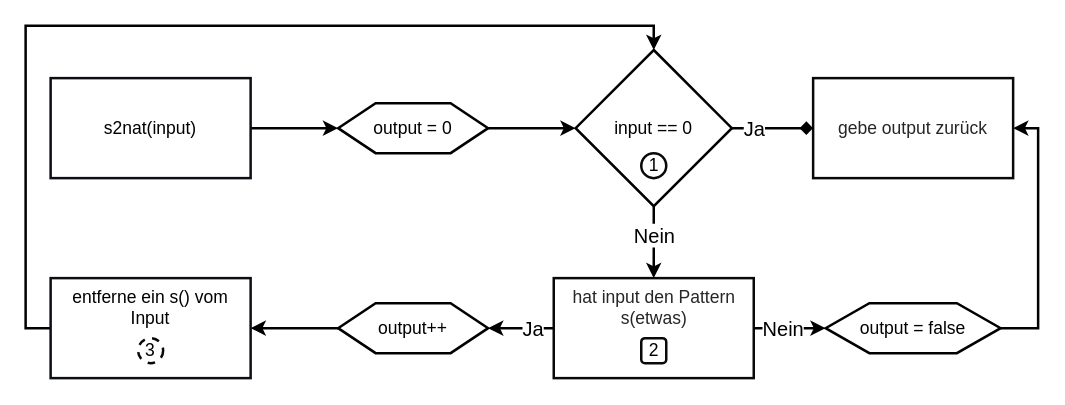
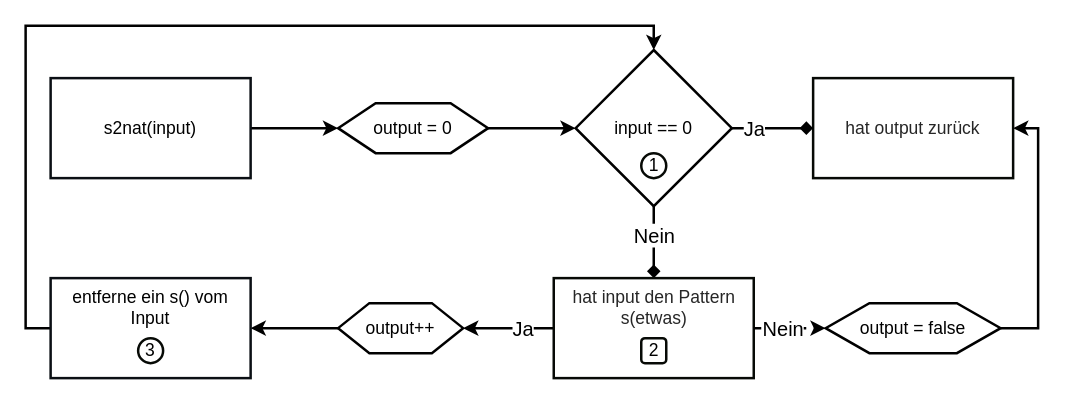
  <mxCell id="0" />
  <mxCell id="1" parent="0" />
  <mxCell id="2" style="edgeStyle=orthogonalEdgeStyle;rounded=0;orthogonalLoop=1;jettySize=auto;html=1;entryX=0;entryY=0.5;entryDx=0;entryDy=0;strokeWidth=2;" parent="1" source="3" target="13" edge="1"><mxGeometry relative="1" as="geometry" /></mxCell>
  <mxCell id="3" value="&lt;font style=&quot;font-size: 14px&quot;&gt;s2nat(input)&lt;/font&gt;" style="rounded=0;whiteSpace=wrap;html=1;strokeWidth=2;fillColor=none;strokeColor=#0B0F14;" parent="1" vertex="1"><mxGeometry x="40" y="62" width="160" height="80" as="geometry" /></mxCell>
- <mxCell id="4" value="&lt;span style=&quot;font-size: 14px&quot;&gt;&lt;font color=&quot;#262626&quot;&gt;gebe output zurück&lt;/font&gt;&lt;/span&gt;" style="rounded=0;whiteSpace=wrap;html=1;strokeWidth=2;fillColor=none;strokeColor=#070A06;" parent="1" vertex="1"><mxGeometry x="650" y="62" width="160" height="80" as="geometry" /></mxCell>
+ <mxCell id="4" value="&lt;span style=&quot;font-size: 14px&quot;&gt;&lt;font color=&quot;#262626&quot;&gt;hat output zurück&lt;/font&gt;&lt;/span&gt;" style="rounded=0;whiteSpace=wrap;html=1;strokeWidth=2;fillColor=none;strokeColor=#070A06;" parent="1" vertex="1"><mxGeometry x="650" y="62" width="160" height="80" as="geometry" /></mxCell>
  <mxCell id="5" style="edgeStyle=orthogonalEdgeStyle;rounded=0;orthogonalLoop=1;jettySize=auto;html=1;entryX=0;entryY=0.5;entryDx=0;entryDy=0;strokeWidth=2;endArrow=diamond;" parent="1" source="9" target="4" edge="1"><mxGeometry relative="1" as="geometry" /></mxCell>
  <mxCell id="6" value="&lt;font style=&quot;font-size: 16px&quot;&gt;Ja&lt;/font&gt;" style="text;html=1;align=center;verticalAlign=middle;resizable=0;points=[];labelBackgroundColor=#ffffff;" parent="5" vertex="1" connectable="0"><mxGeometry x="-0.015" relative="1" as="geometry"><mxPoint x="-14.5" as="offset" /></mxGeometry></mxCell>
- <mxCell id="7" style="edgeStyle=orthogonalEdgeStyle;rounded=0;orthogonalLoop=1;jettySize=auto;html=1;strokeWidth=2;entryX=0.5;entryY=0;entryDx=0;entryDy=0;" parent="1" source="9" target="19" edge="1"><mxGeometry relative="1" as="geometry"><Array as="points"><mxPoint x="523" y="190" /><mxPoint x="523" y="190" /></Array><mxPoint x="730" y="242" as="targetPoint" /></mxGeometry></mxCell>
+ <mxCell id="7" style="edgeStyle=orthogonalEdgeStyle;rounded=0;orthogonalLoop=1;jettySize=auto;html=1;strokeWidth=2;entryX=0.5;entryY=0;entryDx=0;entryDy=0;endArrow=diamond;" parent="1" source="9" target="19" edge="1"><mxGeometry relative="1" as="geometry"><Array as="points"><mxPoint x="523" y="190" /><mxPoint x="523" y="190" /></Array><mxPoint x="730" y="242" as="targetPoint" /></mxGeometry></mxCell>
  <mxCell id="8" value="&lt;font style=&quot;font-size: 16px&quot;&gt;Nein&lt;/font&gt;" style="text;html=1;align=center;verticalAlign=middle;resizable=0;points=[];labelBackgroundColor=#ffffff;" parent="7" vertex="1" connectable="0"><mxGeometry x="-0.019" y="-3" relative="1" as="geometry"><mxPoint x="3" y="-5" as="offset" /></mxGeometry></mxCell>
  <mxCell id="9" value="&lt;span style=&quot;font-size: 14px&quot;&gt;input == 0&lt;/span&gt;" style="rhombus;whiteSpace=wrap;html=1;comic=0;strokeWidth=2;fillColor=none;" parent="1" vertex="1"><mxGeometry x="460" y="39.5" width="125" height="125" as="geometry" /></mxCell>
  <mxCell id="10" style="edgeStyle=orthogonalEdgeStyle;rounded=0;orthogonalLoop=1;jettySize=auto;html=1;entryX=1;entryY=0.5;entryDx=0;entryDy=0;strokeWidth=2;exitX=0;exitY=0.5;exitDx=0;exitDy=0;" parent="1" source="19" target="17" edge="1"><mxGeometry relative="1" as="geometry"><mxPoint x="660" y="262" as="sourcePoint" /><mxPoint x="600" y="262" as="targetPoint" /></mxGeometry></mxCell>
  <mxCell id="11" value="&lt;font style=&quot;font-size: 16px&quot;&gt;Ja&lt;/font&gt;" style="edgeLabel;html=1;align=center;verticalAlign=middle;resizable=0;points=[];" parent="10" vertex="1" connectable="0"><mxGeometry x="-0.2" y="-5" relative="1" as="geometry"><mxPoint x="4" y="5" as="offset" /></mxGeometry></mxCell>
  <mxCell id="12" style="edgeStyle=orthogonalEdgeStyle;rounded=0;orthogonalLoop=1;jettySize=auto;html=1;entryX=0;entryY=0.5;entryDx=0;entryDy=0;strokeWidth=2;" parent="1" source="13" target="9" edge="1"><mxGeometry relative="1" as="geometry" /></mxCell>
  <mxCell id="13" value="&lt;font style=&quot;font-size: 14px&quot;&gt;output = 0&lt;/font&gt;" style="shape=hexagon;perimeter=hexagonPerimeter2;whiteSpace=wrap;html=1;strokeWidth=2;fillColor=none;" parent="1" vertex="1"><mxGeometry x="270" y="82" width="120" height="40" as="geometry" /></mxCell>
  <mxCell id="14" value="&lt;font style=&quot;font-size: 14px&quot;&gt;1&lt;/font&gt;" style="ellipse;whiteSpace=wrap;html=1;strokeColor=#070A06;strokeWidth=2;gradientColor=#ffffff;fillColor=none;" parent="1" vertex="1"><mxGeometry x="512.5" y="122" width="20" height="20" as="geometry" /></mxCell>
  <mxCell id="15" style="edgeStyle=orthogonalEdgeStyle;rounded=0;orthogonalLoop=1;jettySize=auto;html=1;strokeWidth=2;entryX=1;entryY=0.5;entryDx=0;entryDy=0;exitX=1;exitY=0.5;exitDx=0;exitDy=0;" parent="1" source="20" target="4" edge="1"><mxGeometry relative="1" as="geometry"><mxPoint x="840" y="262" as="targetPoint" /><mxPoint x="800" y="262" as="sourcePoint" /><Array as="points"><mxPoint x="830" y="262" /><mxPoint x="830" y="102" /></Array></mxGeometry></mxCell>
  <mxCell id="16" style="edgeStyle=orthogonalEdgeStyle;rounded=0;orthogonalLoop=1;jettySize=auto;html=1;entryX=1;entryY=0.5;entryDx=0;entryDy=0;strokeWidth=2;" parent="1" source="17" target="23" edge="1"><mxGeometry relative="1" as="geometry"><mxPoint x="190" y="262" as="targetPoint" /></mxGeometry></mxCell>
- <mxCell id="17" value="&lt;font style=&quot;font-size: 14px&quot;&gt;output++&lt;/font&gt;" style="shape=hexagon;perimeter=hexagonPerimeter2;whiteSpace=wrap;html=1;strokeWidth=2;fillColor=none;" parent="1" vertex="1"><mxGeometry x="270" y="242" width="120" height="40" as="geometry" /></mxCell>
+ <mxCell id="17" value="&lt;font style=&quot;font-size: 14px&quot;&gt;output++&lt;/font&gt;" style="shape=hexagon;perimeter=hexagonPerimeter2;whiteSpace=wrap;html=1;strokeWidth=2;fillColor=none;" parent="1" vertex="1"><mxGeometry x="270" y="242" width="100" height="40" as="geometry" /></mxCell>
  <mxCell id="18" style="edgeStyle=orthogonalEdgeStyle;rounded=0;orthogonalLoop=1;jettySize=auto;html=1;strokeWidth=2;exitX=0;exitY=0.5;exitDx=0;exitDy=0;entryX=0.5;entryY=0;entryDx=0;entryDy=0;" parent="1" source="23" target="9" edge="1"><mxGeometry relative="1" as="geometry"><mxPoint x="312.5" y="39.5" as="targetPoint" /><mxPoint x="50" y="262" as="sourcePoint" /><Array as="points"><mxPoint x="20" y="262" /><mxPoint x="20" y="20" /><mxPoint x="523" y="20" /></Array></mxGeometry></mxCell>
  <mxCell id="19" value="&lt;font color=&quot;#262626&quot;&gt;&lt;span style=&quot;font-size: 14px&quot;&gt;hat input den Pattern s(etwas)&lt;br&gt;&lt;br&gt;&lt;br&gt;&lt;/span&gt;&lt;/font&gt;" style="rounded=0;whiteSpace=wrap;html=1;strokeWidth=2;fillColor=none;strokeColor=#070A06;" parent="1" vertex="1"><mxGeometry x="442.5" y="222" width="160" height="80" as="geometry" /></mxCell>
  <mxCell id="20" value="&lt;font style=&quot;font-size: 14px&quot;&gt;output = false&lt;/font&gt;" style="shape=hexagon;perimeter=hexagonPerimeter2;whiteSpace=wrap;html=1;strokeWidth=2;fillColor=none;" parent="1" vertex="1"><mxGeometry x="660" y="242" width="140" height="40" as="geometry" /></mxCell>
- <mxCell id="21" style="edgeStyle=orthogonalEdgeStyle;rounded=0;orthogonalLoop=1;jettySize=auto;html=1;strokeWidth=2;entryX=0;entryY=0.5;entryDx=0;entryDy=0;exitX=1;exitY=0.5;exitDx=0;exitDy=0;" parent="1" source="19" target="20" edge="1"><mxGeometry relative="1" as="geometry"><mxPoint x="810" y="102" as="targetPoint" /><mxPoint x="602.5" y="262" as="sourcePoint" /><Array as="points" /></mxGeometry></mxCell>
+ <mxCell id="21" style="edgeStyle=orthogonalEdgeStyle;rounded=0;orthogonalLoop=1;jettySize=auto;html=1;strokeWidth=2;entryX=0;entryY=0.5;entryDx=0;entryDy=0;exitX=1;exitY=0.5;exitDx=0;exitDy=0;dashed=1;" parent="1" source="19" target="20" edge="1"><mxGeometry relative="1" as="geometry"><mxPoint x="810" y="102" as="targetPoint" /><mxPoint x="602.5" y="262" as="sourcePoint" /><Array as="points" /></mxGeometry></mxCell>
  <mxCell id="22" value="&lt;font style=&quot;font-size: 16px&quot;&gt;Nein&lt;/font&gt;" style="edgeLabel;html=1;align=center;verticalAlign=middle;resizable=0;points=[];rotation=0;" parent="21" vertex="1" connectable="0"><mxGeometry x="0.048" y="4" relative="1" as="geometry"><mxPoint x="-7.5" y="4" as="offset" /></mxGeometry></mxCell>
  <mxCell id="23" value="&lt;span style=&quot;font-size: 14px&quot;&gt;entferne ein s() vom Input&lt;br&gt;&lt;br&gt;&lt;/span&gt;&lt;span style=&quot;font-family: monospace ; font-size: 0px&quot;&gt;%3CmxGraphModel%3E%3Croot%3E%3CmxCell%20id%3D%220%22%2F%3E%3CmxCell%20id%3D%221%22%20parent%3D%220%22%2F%3E%3CmxCell%20id%3D%222%22%20value%3D%22%26lt%3Bfont%20style%3D%26quot%3Bfont-size%3A%2014px%26quot%3B%26gt%3B1%26lt%3B%2Ffont%26gt%3B%22%20style%3D%22ellipse%3BwhiteSpace%3Dwrap%3Bhtml%3D1%3BstrokeColor%3D%23070A06%3BstrokeWidth%3D2%3BgradientColor%3D%23ffffff%3BfillColor%3Dnone%3B%22%20vertex%3D%221%22%20parent%3D%221%22%3E%3CmxGeometry%20x%3D%22512.5%22%20y%3D%22142%22%20width%3D%2220%22%20height%3D%2220%22%20as%3D%22geometry%22%2F%3E%3C%2FmxCell%3E%3C%2Froot%3E%3C%2FmxGraphModel%3E&lt;/span&gt;&lt;span style=&quot;font-size: 14px&quot;&gt;&lt;br&gt;&lt;/span&gt;" style="rounded=0;whiteSpace=wrap;html=1;strokeWidth=2;fillColor=none;strokeColor=#0B0F14;" parent="1" vertex="1"><mxGeometry x="40" y="222" width="160" height="80" as="geometry" /></mxCell>
  <mxCell id="24" value="&lt;font style=&quot;font-size: 14px&quot;&gt;2&lt;/font&gt;" style="whiteSpace=wrap;html=1;strokeColor=#070A06;strokeWidth=2;gradientColor=#ffffff;fillColor=none;rounded=1;" parent="1" vertex="1"><mxGeometry x="512.5" y="270" width="20" height="20" as="geometry" /></mxCell>
- <mxCell id="25" value="&lt;font style=&quot;font-size: 14px&quot;&gt;3&lt;/font&gt;" style="ellipse;whiteSpace=wrap;html=1;strokeColor=#070A06;strokeWidth=2;gradientColor=#ffffff;fillColor=none;dashed=1;" parent="1" vertex="1"><mxGeometry x="110" y="270" width="20" height="20" as="geometry" /></mxCell>
+ <mxCell id="25" value="&lt;font style=&quot;font-size: 14px&quot;&gt;3&lt;/font&gt;" style="ellipse;whiteSpace=wrap;html=1;strokeColor=#070A06;strokeWidth=2;gradientColor=#ffffff;fillColor=none;" parent="1" vertex="1"><mxGeometry x="110" y="270" width="20" height="20" as="geometry" /></mxCell>
